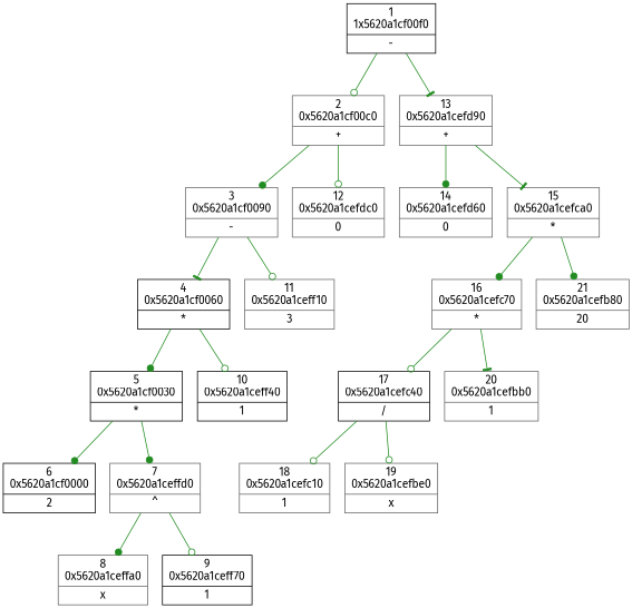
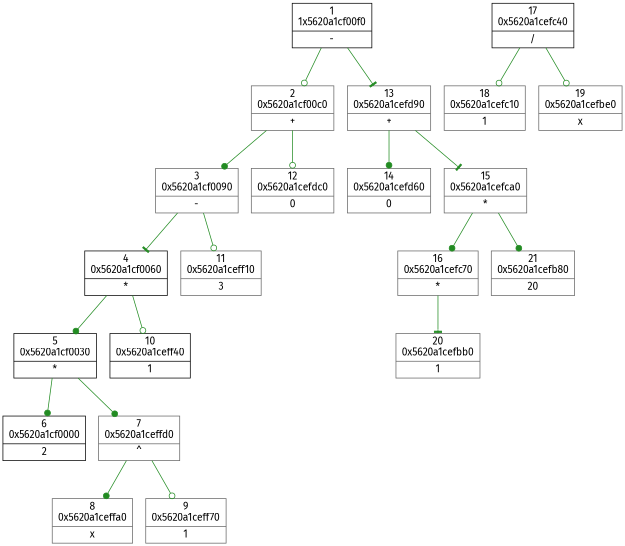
  digraph {
    fontname="Fira Sans"
    node [color=gray40 fontname="Fira Sans" shape=record]
    edge [arrowhead=dot color="#228b22" fontcolor="#228b22" fontname="Fira Sans" tailport=center]
    n1 [label="{ 2\n0x5620a1cf00c0|{ +\n } }"]
    n2 [color=black label="{ 4\n0x5620a1cf0060|{ *\n } }"]
    n3 [color=black label="{ 1\n1x5620a1cf00f0|{ -\n } }"]
    n4 [label="{ 3\n0x5620a1cf0090|{ -\n } }"]
    n5 [color=black label="{ 5\n0x5620a1cf0030|{ *\n } }"]
    n6 [color=black label="{ 6\n0x5620a1cf0000|{ 2\n } }"]
    n7 [label="{ 7\n0x5620a1ceffd0|{ ^\n } }"]
    n8 [label="{ 8\n0x5620a1ceffa0|{ x\n } }"]
-   n9 [color=black label="{ 9\n0x5620a1ceff70|{ 1\n } }"]
+   n9 [label="{ 9\n0x5620a1ceff70|{ 1\n } }"]
    n10 [color=black label="{ 10\n0x5620a1ceff40|{ 1\n } }"]
    n11 [label="{ 11\n0x5620a1ceff10|{ 3\n } }"]
    n12 [label="{ 12\n0x5620a1cefdc0|{ 0\n } }"]
    n13 [label="{ 13\n0x5620a1cefd90|{ +\n } }"]
    n14 [label="{ 14\n0x5620a1cefd60|{ 0\n } }"]
    n15 [label="{ 15\n0x5620a1cefca0|{ *\n } }"]
    n16 [label="{ 16\n0x5620a1cefc70|{ *\n } }"]
    n17 [color=black label="{ 17\n0x5620a1cefc40|{ /\n } }"]
    n18 [label="{ 18\n0x5620a1cefc10|{ 1\n } }"]
    n19 [label="{ 19\n0x5620a1cefbe0|{ x\n } }"]
    n20 [label="{ 20\n0x5620a1cefbb0|{ 1\n } }"]
    n21 [label="{ 21\n0x5620a1cefb80|{ 20\n } }"]
    subgraph sub_1 {
      n1
    }
    subgraph sub_2 {
      n2
    }
    subgraph sub_3 {
      n3
    }
    subgraph sub_4 {
      n4
    }
    subgraph sub_5 {
      n5
    }
    subgraph sub_6 {
      n6
    }
    subgraph sub_7 {
      n7
    }
    subgraph sub_8 {
      n8
    }
    subgraph sub_9 {
      n9
    }
    subgraph sub_10 {
      n10
    }
    subgraph sub_11 {
      n11
    }
    subgraph sub_12 {
      n12
    }
    subgraph sub_13 {
      n13
    }
    subgraph sub_14 {
      n14
    }
    subgraph sub_15 {
      n15
    }
    subgraph sub_16 {
      n16
    }
    subgraph sub_17 {
      n17
    }
    subgraph sub_18 {
      n18
    }
    subgraph sub_19 {
      n19
    }
    subgraph sub_20 {
      n20
    }
    subgraph sub_21 {
      n21
    }
    n1 -> n4 [label="  "]
    n1 -> n12 [arrowhead=odot label="  "]
    n2 -> n5 [label="  "]
    n2 -> n10 [arrowhead=odot label="  "]
    n3 -> n1 [arrowhead=odot label="  "]
    n3 -> n13 [arrowhead=tee label="  "]
    n4 -> n2 [arrowhead=tee label="  "]
    n4 -> n11 [arrowhead=odot label="  "]
    n5 -> n6 [label="  "]
    n5 -> n7 [label="  "]
    n7 -> n8 [label="  "]
    n7 -> n9 [arrowhead=odot label="  "]
    n13 -> n14 [label="  "]
    n13 -> n15 [arrowhead=tee label="  "]
    n15 -> n16 [label="  "]
    n15 -> n21 [label="  "]
-   n16 -> n17 [arrowhead=odot label="  "]
    n16 -> n20 [arrowhead=tee label="  "]
    n17 -> n18 [arrowhead=odot label="  "]
    n17 -> n19 [arrowhead=odot label="  "]
  }
